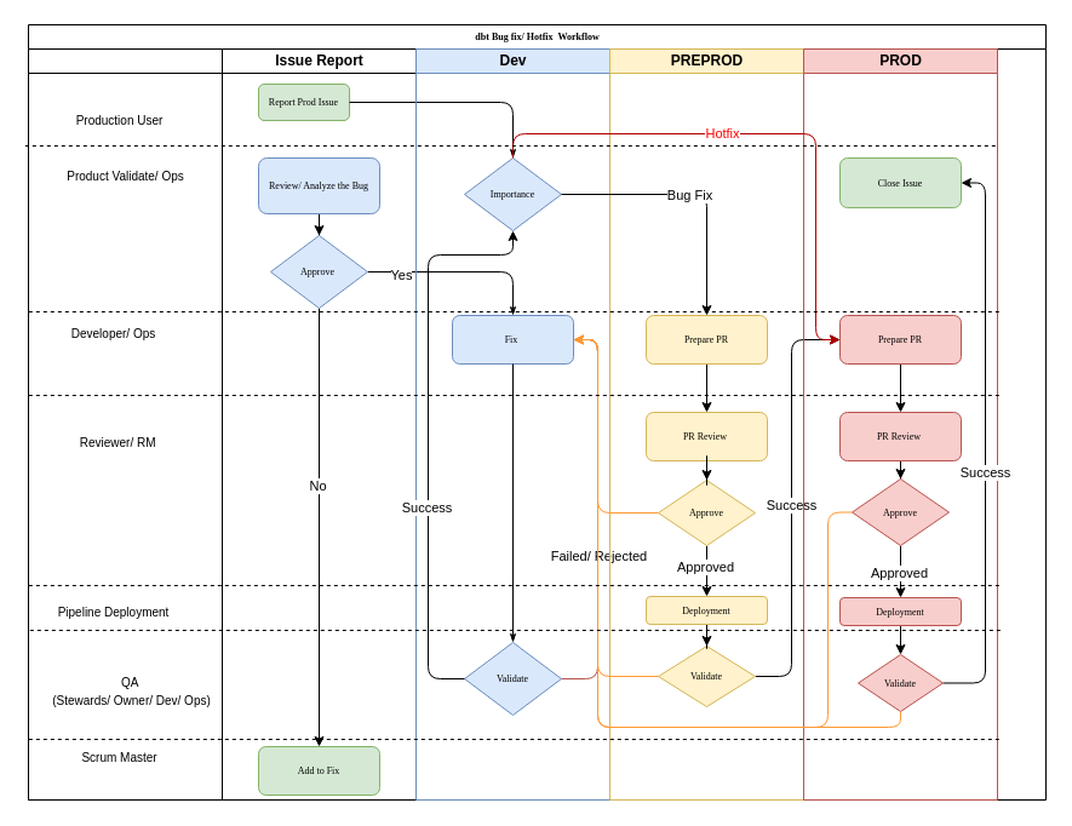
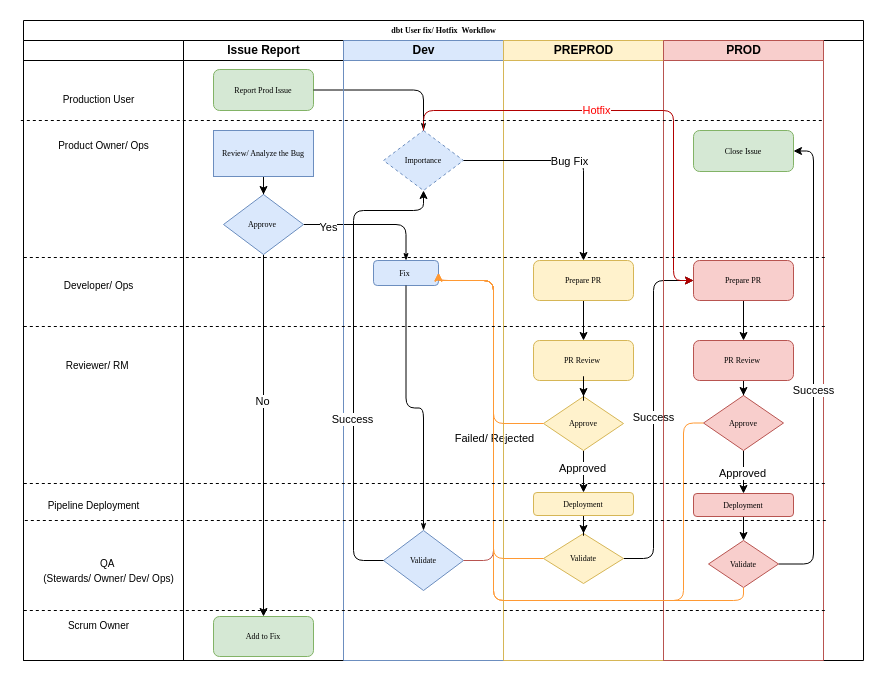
  <mxCell id="0" />
  <mxCell id="1" parent="0" />
- <mxCell id="2" value="dbt Bug fix/ Hotfix&amp;nbsp; Workflow" style="swimlane;html=1;childLayout=stackLayout;startSize=20;rounded=0;shadow=0;labelBackgroundColor=none;strokeWidth=1;fontFamily=Verdana;fontSize=8;align=center;" parent="1" vertex="1"><mxGeometry x="23" y="20" width="840" height="640" as="geometry" /></mxCell>
+ <mxCell id="2" value="dbt User fix/ Hotfix&amp;nbsp; Workflow" style="swimlane;html=1;childLayout=stackLayout;startSize=20;rounded=0;shadow=0;labelBackgroundColor=none;strokeWidth=1;fontFamily=Verdana;fontSize=8;align=center;" parent="1" vertex="1"><mxGeometry x="23" y="20" width="840" height="640" as="geometry" /></mxCell>
  <mxCell id="3" value="" style="swimlane;html=1;startSize=20;" parent="2" vertex="1"><mxGeometry y="20" width="160" height="620" as="geometry" /></mxCell>
  <mxCell id="4" value="&lt;font style=&quot;font-size: 10px;&quot;&gt;Production User&lt;/font&gt;" style="text;html=1;align=center;verticalAlign=middle;resizable=0;points=[];autosize=1;strokeColor=none;fillColor=none;" parent="3" vertex="1"><mxGeometry x="25" y="44" width="100" height="30" as="geometry" /></mxCell>
- <mxCell id="5" value="&lt;font style=&quot;font-size: 10px;&quot;&gt;Product Validate/ Ops&lt;/font&gt;" style="text;html=1;align=center;verticalAlign=middle;resizable=0;points=[];autosize=1;strokeColor=none;fillColor=none;" parent="3" vertex="1"><mxGeometry x="25" y="90" width="110" height="30" as="geometry" /></mxCell>
- <mxCell id="6" value="&lt;font style=&quot;font-size: 10px;&quot;&gt;Developer/ Ops&lt;/font&gt;" style="text;html=1;align=center;verticalAlign=middle;resizable=0;points=[];autosize=1;strokeColor=none;fillColor=none;" parent="3" vertex="1"><mxGeometry x="25" y="220" width="90" height="30" as="geometry" /></mxCell>
+ <mxCell id="5" value="&lt;font style=&quot;font-size: 10px;&quot;&gt;Product Owner/ Ops&lt;/font&gt;" style="text;html=1;align=center;verticalAlign=middle;resizable=0;points=[];autosize=1;strokeColor=none;fillColor=none;" parent="3" vertex="1"><mxGeometry x="25" y="90" width="110" height="30" as="geometry" /></mxCell>
+ <mxCell id="6" value="&lt;font style=&quot;font-size: 10px;&quot;&gt;Developer/ Ops&lt;/font&gt;" style="text;html=1;align=center;verticalAlign=middle;resizable=0;points=[];autosize=1;strokeColor=none;fillColor=none;" parent="3" vertex="1"><mxGeometry x="30" y="230" width="90" height="30" as="geometry" /></mxCell>
  <mxCell id="7" value="&lt;font style=&quot;font-size: 10px;&quot;&gt;Reviewer/ RM&amp;nbsp;&lt;/font&gt;" style="text;html=1;align=center;verticalAlign=middle;resizable=0;points=[];autosize=1;strokeColor=none;fillColor=none;" parent="3" vertex="1"><mxGeometry x="30" y="310" width="90" height="30" as="geometry" /></mxCell>
- <mxCell id="8" value="&lt;font style=&quot;font-size: 10px;&quot;&gt;Scrum Master&lt;/font&gt;" style="text;html=1;align=center;verticalAlign=middle;resizable=0;points=[];autosize=1;strokeColor=none;fillColor=none;" parent="3" vertex="1"><mxGeometry x="30" y="570" width="90" height="30" as="geometry" /></mxCell>
+ <mxCell id="8" value="&lt;font style=&quot;font-size: 10px;&quot;&gt;Scrum Owner&lt;/font&gt;" style="text;html=1;align=center;verticalAlign=middle;resizable=0;points=[];autosize=1;strokeColor=none;fillColor=none;" parent="3" vertex="1"><mxGeometry x="30" y="570" width="90" height="30" as="geometry" /></mxCell>
  <mxCell id="9" value="&lt;font style=&quot;font-size: 10px;&quot;&gt;QA&amp;nbsp;&lt;br&gt;(Stewards/ Owner/ Dev/ Ops)&lt;br&gt;&lt;/font&gt;" style="text;html=1;align=center;verticalAlign=middle;resizable=0;points=[];autosize=1;strokeColor=none;fillColor=none;" parent="3" vertex="1"><mxGeometry x="10" y="510" width="150" height="40" as="geometry" /></mxCell>
  <mxCell id="10" value="&lt;font style=&quot;font-size: 10px;&quot;&gt;Pipeline Deployment&lt;/font&gt;" style="text;html=1;align=center;verticalAlign=middle;resizable=0;points=[];autosize=1;strokeColor=none;fillColor=none;" parent="3" vertex="1"><mxGeometry x="10" y="450" width="120" height="30" as="geometry" /></mxCell>
  <mxCell id="11" style="edgeStyle=orthogonalEdgeStyle;rounded=1;html=1;labelBackgroundColor=none;startArrow=none;startFill=0;startSize=5;endArrow=classicThin;endFill=1;endSize=5;jettySize=auto;orthogonalLoop=1;strokeWidth=1;fontFamily=Verdana;fontSize=8;exitX=1;exitY=0.5;exitDx=0;exitDy=0;" parent="2" source="20" target="23" edge="1"><mxGeometry relative="1" as="geometry" /></mxCell>
  <mxCell id="12" value="Yes" style="edgeLabel;html=1;align=center;verticalAlign=middle;resizable=0;points=[];" parent="11" vertex="1" connectable="0"><mxGeometry x="-0.653" y="-2" relative="1" as="geometry"><mxPoint as="offset" /></mxGeometry></mxCell>
  <mxCell id="13" value="Issue Report" style="swimlane;html=1;startSize=20;" parent="2" vertex="1"><mxGeometry x="160" y="20" width="160" height="620" as="geometry" /></mxCell>
- <mxCell id="14" value="Report Prod Issue" style="rounded=1;whiteSpace=wrap;html=1;shadow=0;labelBackgroundColor=none;strokeWidth=1;fontFamily=Verdana;fontSize=8;align=center;fillColor=#d5e8d4;strokeColor=#82b366;" parent="13" vertex="1"><mxGeometry x="30" y="29" width="75" height="30" as="geometry" /></mxCell>
+ <mxCell id="14" value="Report Prod Issue" style="rounded=1;whiteSpace=wrap;html=1;shadow=0;labelBackgroundColor=none;strokeWidth=1;fontFamily=Verdana;fontSize=8;align=center;fillColor=#d5e8d4;strokeColor=#82b366;" parent="13" vertex="1"><mxGeometry x="30" y="29" width="100" height="41" as="geometry" /></mxCell>
  <mxCell id="15" value="" style="edgeStyle=orthogonalEdgeStyle;rounded=0;orthogonalLoop=1;jettySize=auto;html=1;" parent="13" source="16" target="20" edge="1"><mxGeometry relative="1" as="geometry" /></mxCell>
- <mxCell id="16" value="Review/ Analyze the Bug" style="rounded=1;whiteSpace=wrap;html=1;shadow=0;labelBackgroundColor=none;strokeWidth=1;fontFamily=Verdana;fontSize=8;align=center;fillColor=#dae8fc;strokeColor=#6c8ebf;" parent="13" vertex="1"><mxGeometry x="30" y="90" width="100" height="46" as="geometry" /></mxCell>
+ <mxCell id="16" value="Review/ Analyze the Bug" style="whiteSpace=wrap;html=1;shadow=0;labelBackgroundColor=none;strokeWidth=1;fontFamily=Verdana;fontSize=8;align=center;fillColor=#dae8fc;strokeColor=#6c8ebf;rounded=0;" parent="13" vertex="1"><mxGeometry x="30" y="90" width="100" height="46" as="geometry" /></mxCell>
  <mxCell id="17" style="edgeStyle=orthogonalEdgeStyle;rounded=1;html=1;labelBackgroundColor=none;startArrow=none;startFill=0;startSize=5;endArrow=classicThin;endFill=1;endSize=5;jettySize=auto;orthogonalLoop=1;strokeWidth=1;fontFamily=Verdana;fontSize=8;" parent="13" source="14" target="28" edge="1"><mxGeometry relative="1" as="geometry"><mxPoint x="40" y="59" as="sourcePoint" /><mxPoint x="-250" y="4" as="targetPoint" /></mxGeometry></mxCell>
  <mxCell id="18" style="edgeStyle=orthogonalEdgeStyle;rounded=0;orthogonalLoop=1;jettySize=auto;html=1;" parent="13" source="20" target="21" edge="1"><mxGeometry relative="1" as="geometry" /></mxCell>
  <mxCell id="19" value="No" style="edgeLabel;html=1;align=center;verticalAlign=middle;resizable=0;points=[];" parent="18" vertex="1" connectable="0"><mxGeometry x="-0.192" y="-2" relative="1" as="geometry"><mxPoint as="offset" /></mxGeometry></mxCell>
  <mxCell id="20" value="Approve&amp;nbsp;" style="rhombus;whiteSpace=wrap;html=1;rounded=0;shadow=0;labelBackgroundColor=none;strokeWidth=1;fontFamily=Verdana;fontSize=8;align=center;fillColor=#dae8fc;strokeColor=#6c8ebf;" parent="13" vertex="1"><mxGeometry x="40" y="154" width="80" height="60" as="geometry" /></mxCell>
  <mxCell id="21" value="Add to Fix" style="rounded=1;whiteSpace=wrap;html=1;shadow=0;labelBackgroundColor=none;strokeWidth=1;fontFamily=Verdana;fontSize=8;align=center;fillColor=#d5e8d4;strokeColor=#82b366;" parent="13" vertex="1"><mxGeometry x="30" y="576" width="100" height="40" as="geometry" /></mxCell>
  <mxCell id="22" value="Dev" style="swimlane;html=1;startSize=20;fillColor=#dae8fc;strokeColor=#6c8ebf;" parent="2" vertex="1"><mxGeometry x="320" y="20" width="160" height="620" as="geometry" /></mxCell>
- <mxCell id="23" value="Fix&amp;nbsp;" style="rounded=1;whiteSpace=wrap;html=1;shadow=0;labelBackgroundColor=none;strokeWidth=1;fontFamily=Verdana;fontSize=8;align=center;fillColor=#dae8fc;strokeColor=#6c8ebf;" parent="22" vertex="1"><mxGeometry x="30" y="220" width="100" height="40" as="geometry" /></mxCell>
+ <mxCell id="23" value="Fix&amp;nbsp;" style="rounded=1;whiteSpace=wrap;html=1;shadow=0;labelBackgroundColor=none;strokeWidth=1;fontFamily=Verdana;fontSize=8;align=center;fillColor=#dae8fc;strokeColor=#6c8ebf;" parent="22" vertex="1"><mxGeometry x="30" y="220" width="65" height="25" as="geometry" /></mxCell>
  <mxCell id="24" value="Validate" style="rhombus;whiteSpace=wrap;html=1;rounded=0;shadow=0;labelBackgroundColor=none;strokeWidth=1;fontFamily=Verdana;fontSize=8;align=center;fillColor=#dae8fc;strokeColor=#6c8ebf;" parent="22" vertex="1"><mxGeometry x="40" y="490" width="80" height="60" as="geometry" /></mxCell>
  <mxCell id="25" style="edgeStyle=orthogonalEdgeStyle;rounded=1;html=1;labelBackgroundColor=none;startArrow=none;startFill=0;startSize=5;endArrow=classicThin;endFill=1;endSize=5;jettySize=auto;orthogonalLoop=1;strokeWidth=1;fontFamily=Verdana;fontSize=8" parent="22" source="23" target="24" edge="1"><mxGeometry relative="1" as="geometry" /></mxCell>
  <mxCell id="26" style="edgeStyle=orthogonalEdgeStyle;rounded=1;html=1;labelBackgroundColor=none;startArrow=none;startFill=0;startSize=5;endArrow=classicThin;endFill=1;endSize=5;jettySize=auto;orthogonalLoop=1;strokeWidth=1;fontFamily=Verdana;fontSize=8;entryX=1;entryY=0.5;entryDx=0;entryDy=0;exitX=1;exitY=0.5;exitDx=0;exitDy=0;fillColor=#f8cecc;strokeColor=#b85450;" parent="22" source="24" target="23" edge="1"><mxGeometry relative="1" as="geometry"><mxPoint x="-125" y="364" as="sourcePoint" /><mxPoint x="-15" y="274" as="targetPoint" /><Array as="points"><mxPoint x="150" y="520" /><mxPoint x="150" y="240" /></Array></mxGeometry></mxCell>
  <mxCell id="27" value="Failed/ Rejected" style="edgeLabel;html=1;align=center;verticalAlign=middle;resizable=0;points=[];" parent="26" vertex="1" connectable="0"><mxGeometry x="-0.02" y="1" relative="1" as="geometry"><mxPoint x="1" y="30" as="offset" /></mxGeometry></mxCell>
- <mxCell id="28" value="Importance" style="rhombus;whiteSpace=wrap;html=1;rounded=0;shadow=0;labelBackgroundColor=none;strokeWidth=1;fontFamily=Verdana;fontSize=8;align=center;fillColor=#dae8fc;strokeColor=#6c8ebf;" parent="22" vertex="1"><mxGeometry x="40" y="90" width="80" height="60" as="geometry" /></mxCell>
+ <mxCell id="28" value="Importance" style="rhombus;whiteSpace=wrap;html=1;rounded=0;shadow=0;labelBackgroundColor=none;strokeWidth=1;fontFamily=Verdana;fontSize=8;align=center;fillColor=#dae8fc;strokeColor=#6c8ebf;dashed=1;" parent="22" vertex="1"><mxGeometry x="40" y="90" width="80" height="60" as="geometry" /></mxCell>
  <mxCell id="29" value="PREPROD" style="swimlane;html=1;startSize=20;fillColor=#fff2cc;strokeColor=#d6b656;" parent="2" vertex="1"><mxGeometry x="480" y="20" width="160" height="620" as="geometry" /></mxCell>
  <mxCell id="30" style="edgeStyle=orthogonalEdgeStyle;rounded=0;orthogonalLoop=1;jettySize=auto;html=1;" parent="29" source="31" target="32" edge="1"><mxGeometry relative="1" as="geometry" /></mxCell>
  <mxCell id="31" value="Prepare PR" style="rounded=1;whiteSpace=wrap;html=1;shadow=0;labelBackgroundColor=none;strokeWidth=1;fontFamily=Verdana;fontSize=8;align=center;fillColor=#fff2cc;strokeColor=#d6b656;" parent="29" vertex="1"><mxGeometry x="30" y="220" width="100" height="40" as="geometry" /></mxCell>
  <mxCell id="32" value="PR Review&amp;nbsp;" style="rounded=1;whiteSpace=wrap;html=1;shadow=0;labelBackgroundColor=none;strokeWidth=1;fontFamily=Verdana;fontSize=8;align=center;fillColor=#fff2cc;strokeColor=#d6b656;" parent="29" vertex="1"><mxGeometry x="30" y="300" width="100" height="40" as="geometry" /></mxCell>
  <mxCell id="33" style="edgeStyle=orthogonalEdgeStyle;rounded=1;orthogonalLoop=1;jettySize=auto;html=1;exitX=1;exitY=0.5;exitDx=0;exitDy=0;" parent="29" source="35" edge="1"><mxGeometry relative="1" as="geometry"><mxPoint x="190" y="240" as="targetPoint" /><Array as="points"><mxPoint x="150" y="518" /><mxPoint x="150" y="240" /></Array></mxGeometry></mxCell>
  <mxCell id="34" value="Success" style="edgeLabel;html=1;align=center;verticalAlign=middle;resizable=0;points=[];" parent="33" vertex="1" connectable="0"><mxGeometry x="-0.012" y="1" relative="1" as="geometry"><mxPoint as="offset" /></mxGeometry></mxCell>
  <mxCell id="35" value="Validate" style="rhombus;whiteSpace=wrap;html=1;rounded=0;shadow=0;labelBackgroundColor=none;strokeWidth=1;fontFamily=Verdana;fontSize=8;align=center;fillColor=#fff2cc;strokeColor=#d6b656;" parent="29" vertex="1"><mxGeometry x="40" y="493" width="80" height="50" as="geometry" /></mxCell>
  <mxCell id="36" value="" style="edgeStyle=orthogonalEdgeStyle;rounded=0;orthogonalLoop=1;jettySize=auto;html=1;" parent="29" source="37" target="35" edge="1"><mxGeometry relative="1" as="geometry" /></mxCell>
  <mxCell id="37" value="Deployment" style="rounded=1;whiteSpace=wrap;html=1;shadow=0;labelBackgroundColor=none;strokeWidth=1;fontFamily=Verdana;fontSize=8;align=center;fillColor=#fff2cc;strokeColor=#d6b656;" parent="29" vertex="1"><mxGeometry x="30" y="452" width="100" height="23" as="geometry" /></mxCell>
  <mxCell id="38" value="PROD" style="swimlane;html=1;startSize=20;fillColor=#f8cecc;strokeColor=#b85450;" parent="2" vertex="1"><mxGeometry x="640" y="20" width="160" height="620" as="geometry" /></mxCell>
  <mxCell id="39" style="edgeStyle=orthogonalEdgeStyle;rounded=0;orthogonalLoop=1;jettySize=auto;html=1;" parent="38" source="40" target="45" edge="1"><mxGeometry relative="1" as="geometry" /></mxCell>
  <mxCell id="40" value="PR Review&amp;nbsp;" style="rounded=1;whiteSpace=wrap;html=1;shadow=0;labelBackgroundColor=none;strokeWidth=1;fontFamily=Verdana;fontSize=8;align=center;fillColor=#f8cecc;strokeColor=#b85450;" parent="38" vertex="1"><mxGeometry x="30" y="300" width="100" height="40" as="geometry" /></mxCell>
  <mxCell id="41" style="edgeStyle=orthogonalEdgeStyle;rounded=0;orthogonalLoop=1;jettySize=auto;html=1;" parent="38" source="42" target="40" edge="1"><mxGeometry relative="1" as="geometry" /></mxCell>
  <mxCell id="42" value="Prepare PR" style="rounded=1;whiteSpace=wrap;html=1;shadow=0;labelBackgroundColor=none;strokeWidth=1;fontFamily=Verdana;fontSize=8;align=center;fillColor=#f8cecc;strokeColor=#b85450;" parent="38" vertex="1"><mxGeometry x="30" y="220" width="100" height="40" as="geometry" /></mxCell>
  <mxCell id="43" style="edgeStyle=orthogonalEdgeStyle;rounded=0;orthogonalLoop=1;jettySize=auto;html=1;" parent="38" source="45" target="51" edge="1"><mxGeometry relative="1" as="geometry"><mxPoint x="80" y="450" as="targetPoint" /></mxGeometry></mxCell>
  <mxCell id="44" value="Approved" style="edgeLabel;html=1;align=center;verticalAlign=middle;resizable=0;points=[];" parent="43" vertex="1" connectable="0"><mxGeometry x="0.041" y="-2" relative="1" as="geometry"><mxPoint as="offset" /></mxGeometry></mxCell>
  <mxCell id="45" value="Approve" style="rhombus;whiteSpace=wrap;html=1;rounded=0;shadow=0;labelBackgroundColor=none;strokeWidth=1;fontFamily=Verdana;fontSize=8;align=center;fillColor=#f8cecc;strokeColor=#b85450;" parent="38" vertex="1"><mxGeometry x="40" y="355" width="80" height="55" as="geometry" /></mxCell>
  <mxCell id="46" style="edgeStyle=orthogonalEdgeStyle;rounded=1;orthogonalLoop=1;jettySize=auto;html=1;entryX=1;entryY=0.5;entryDx=0;entryDy=0;exitX=1;exitY=0.5;exitDx=0;exitDy=0;" parent="38" source="48" target="49" edge="1"><mxGeometry relative="1" as="geometry"><Array as="points"><mxPoint x="150" y="524" /><mxPoint x="150" y="111" /></Array></mxGeometry></mxCell>
  <mxCell id="47" value="Success" style="edgeLabel;html=1;align=center;verticalAlign=middle;resizable=0;points=[];" parent="46" vertex="1" connectable="0"><mxGeometry x="-0.106" y="1" relative="1" as="geometry"><mxPoint as="offset" /></mxGeometry></mxCell>
  <mxCell id="48" value="Validate" style="rhombus;whiteSpace=wrap;html=1;rounded=0;shadow=0;labelBackgroundColor=none;strokeWidth=1;fontFamily=Verdana;fontSize=8;align=center;fillColor=#f8cecc;strokeColor=#b85450;" parent="38" vertex="1"><mxGeometry x="45" y="500" width="70" height="47" as="geometry" /></mxCell>
  <mxCell id="49" value="Close Issue" style="rounded=1;whiteSpace=wrap;html=1;shadow=0;labelBackgroundColor=none;strokeWidth=1;fontFamily=Verdana;fontSize=8;align=center;fillColor=#d5e8d4;strokeColor=#82b366;" parent="38" vertex="1"><mxGeometry x="30" y="90" width="100" height="41" as="geometry" /></mxCell>
  <mxCell id="50" style="edgeStyle=orthogonalEdgeStyle;rounded=0;orthogonalLoop=1;jettySize=auto;html=1;" parent="38" source="51" target="48" edge="1"><mxGeometry relative="1" as="geometry" /></mxCell>
  <mxCell id="51" value="Deployment" style="rounded=1;whiteSpace=wrap;html=1;shadow=0;labelBackgroundColor=none;strokeWidth=1;fontFamily=Verdana;fontSize=8;align=center;fillColor=#f8cecc;strokeColor=#b85450;" parent="38" vertex="1"><mxGeometry x="30" y="453" width="100" height="23" as="geometry" /></mxCell>
  <mxCell id="52" style="edgeStyle=orthogonalEdgeStyle;rounded=1;orthogonalLoop=1;jettySize=auto;html=1;exitX=0;exitY=0.5;exitDx=0;exitDy=0;" parent="2" source="24" edge="1"><mxGeometry relative="1" as="geometry"><mxPoint x="400" y="170" as="targetPoint" /><Array as="points"><mxPoint x="330" y="540" /><mxPoint x="330" y="190" /><mxPoint x="400" y="190" /></Array></mxGeometry></mxCell>
  <mxCell id="53" value="Success" style="edgeLabel;html=1;align=center;verticalAlign=middle;resizable=0;points=[];" parent="52" vertex="1" connectable="0"><mxGeometry x="0.166" y="2" relative="1" as="geometry"><mxPoint y="102" as="offset" /></mxGeometry></mxCell>
  <mxCell id="54" style="edgeStyle=orthogonalEdgeStyle;rounded=1;orthogonalLoop=1;jettySize=auto;html=1;exitX=0.5;exitY=0;exitDx=0;exitDy=0;entryX=0;entryY=0.5;entryDx=0;entryDy=0;fillColor=#e51400;strokeColor=#B20000;strokeWidth=1;" parent="2" source="28" target="42" edge="1"><mxGeometry relative="1" as="geometry"><Array as="points"><mxPoint x="400" y="90" /><mxPoint x="650" y="90" /><mxPoint x="650" y="260" /></Array></mxGeometry></mxCell>
  <mxCell id="55" value="&lt;font color=&quot;#ff0000&quot;&gt;Hotfix&lt;/font&gt;" style="edgeLabel;html=1;align=center;verticalAlign=middle;resizable=0;points=[];" parent="54" vertex="1" connectable="0"><mxGeometry x="-0.165" y="1" relative="1" as="geometry"><mxPoint as="offset" /></mxGeometry></mxCell>
  <mxCell id="56" style="edgeStyle=orthogonalEdgeStyle;rounded=1;orthogonalLoop=1;jettySize=auto;html=1;" parent="2" source="28" target="31" edge="1"><mxGeometry relative="1" as="geometry" /></mxCell>
  <mxCell id="57" value="Bug Fix" style="edgeLabel;html=1;align=center;verticalAlign=middle;resizable=0;points=[];" parent="56" vertex="1" connectable="0"><mxGeometry x="-0.042" relative="1" as="geometry"><mxPoint as="offset" /></mxGeometry></mxCell>
  <mxCell id="58" style="edgeStyle=orthogonalEdgeStyle;rounded=1;orthogonalLoop=1;jettySize=auto;html=1;entryX=1;entryY=0.5;entryDx=0;entryDy=0;fillColor=#ffcc99;strokeColor=#FF9933;" parent="2" source="35" target="23" edge="1"><mxGeometry relative="1" as="geometry"><Array as="points"><mxPoint x="470" y="538" /><mxPoint x="470" y="260" /></Array></mxGeometry></mxCell>
  <mxCell id="59" style="edgeStyle=orthogonalEdgeStyle;rounded=1;orthogonalLoop=1;jettySize=auto;html=1;entryX=1;entryY=0.5;entryDx=0;entryDy=0;exitX=0;exitY=0.5;exitDx=0;exitDy=0;fillColor=#ffcc99;strokeColor=#FF9933;" parent="2" source="45" target="23" edge="1"><mxGeometry relative="1" as="geometry"><Array as="points"><mxPoint x="660" y="403" /><mxPoint x="660" y="580" /><mxPoint x="470" y="580" /><mxPoint x="470" y="260" /></Array></mxGeometry></mxCell>
  <mxCell id="60" style="edgeStyle=orthogonalEdgeStyle;rounded=1;orthogonalLoop=1;jettySize=auto;html=1;entryX=1;entryY=0.5;entryDx=0;entryDy=0;fillColor=#ffcc99;strokeColor=#FF9933;exitX=0.5;exitY=1;exitDx=0;exitDy=0;" parent="2" source="48" target="23" edge="1"><mxGeometry relative="1" as="geometry"><Array as="points"><mxPoint x="720" y="580" /><mxPoint x="470" y="580" /><mxPoint x="470" y="260" /></Array></mxGeometry></mxCell>
  <mxCell id="61" value="" style="endArrow=none;dashed=1;html=1;rounded=0;" parent="1" edge="1"><mxGeometry width="50" height="50" relative="1" as="geometry"><mxPoint x="20.333" y="120" as="sourcePoint" /><mxPoint x="824.333" y="120" as="targetPoint" /></mxGeometry></mxCell>
  <mxCell id="62" style="edgeStyle=orthogonalEdgeStyle;rounded=0;orthogonalLoop=1;jettySize=auto;html=1;entryX=0.5;entryY=0;entryDx=0;entryDy=0;" parent="1" source="64" target="37" edge="1"><mxGeometry relative="1" as="geometry"><mxPoint x="583" y="490" as="targetPoint" /></mxGeometry></mxCell>
  <mxCell id="63" value="Approved" style="edgeLabel;html=1;align=center;verticalAlign=middle;resizable=0;points=[];" parent="62" vertex="1" connectable="0"><mxGeometry x="-0.2" y="-2" relative="1" as="geometry"><mxPoint as="offset" /></mxGeometry></mxCell>
  <mxCell id="64" value="Approve" style="rhombus;whiteSpace=wrap;html=1;rounded=0;shadow=0;labelBackgroundColor=none;strokeWidth=1;fontFamily=Verdana;fontSize=8;align=center;fillColor=#fff2cc;strokeColor=#d6b656;" parent="1" vertex="1"><mxGeometry x="543" y="396" width="80" height="54" as="geometry" /></mxCell>
  <mxCell id="65" style="edgeStyle=orthogonalEdgeStyle;rounded=1;orthogonalLoop=1;jettySize=auto;html=1;entryX=1;entryY=0.5;entryDx=0;entryDy=0;fillColor=#ffcc99;strokeColor=#FF9933;exitX=0;exitY=0.5;exitDx=0;exitDy=0;" parent="1" source="64" target="23" edge="1"><mxGeometry relative="1" as="geometry"><Array as="points"><mxPoint x="493" y="423" /><mxPoint x="493" y="280" /></Array></mxGeometry></mxCell>
  <mxCell id="66" style="edgeStyle=orthogonalEdgeStyle;rounded=0;orthogonalLoop=1;jettySize=auto;html=1;" parent="1" source="32" target="64" edge="1"><mxGeometry relative="1" as="geometry" /></mxCell>
  <mxCell id="67" value="" style="endArrow=none;dashed=1;html=1;rounded=0;" parent="1" edge="1"><mxGeometry width="50" height="50" relative="1" as="geometry"><mxPoint x="23.333" y="257" as="sourcePoint" /><mxPoint x="827.333" y="257" as="targetPoint" /></mxGeometry></mxCell>
  <mxCell id="68" value="" style="endArrow=none;dashed=1;html=1;rounded=0;" parent="1" edge="1"><mxGeometry width="50" height="50" relative="1" as="geometry"><mxPoint x="23.333" y="326" as="sourcePoint" /><mxPoint x="827.333" y="326" as="targetPoint" /></mxGeometry></mxCell>
  <mxCell id="69" value="" style="endArrow=none;dashed=1;html=1;rounded=0;" parent="1" edge="1"><mxGeometry width="50" height="50" relative="1" as="geometry"><mxPoint x="23.333" y="483" as="sourcePoint" /><mxPoint x="827.333" y="483" as="targetPoint" /></mxGeometry></mxCell>
  <mxCell id="70" value="" style="endArrow=none;dashed=1;html=1;rounded=0;" parent="1" edge="1"><mxGeometry width="50" height="50" relative="1" as="geometry"><mxPoint x="23.333" y="610" as="sourcePoint" /><mxPoint x="827.333" y="610" as="targetPoint" /></mxGeometry></mxCell>
  <mxCell id="71" value="" style="endArrow=none;dashed=1;html=1;rounded=0;" parent="1" edge="1"><mxGeometry width="50" height="50" relative="1" as="geometry"><mxPoint x="24.333" y="520" as="sourcePoint" /><mxPoint x="828.333" y="520" as="targetPoint" /></mxGeometry></mxCell>
